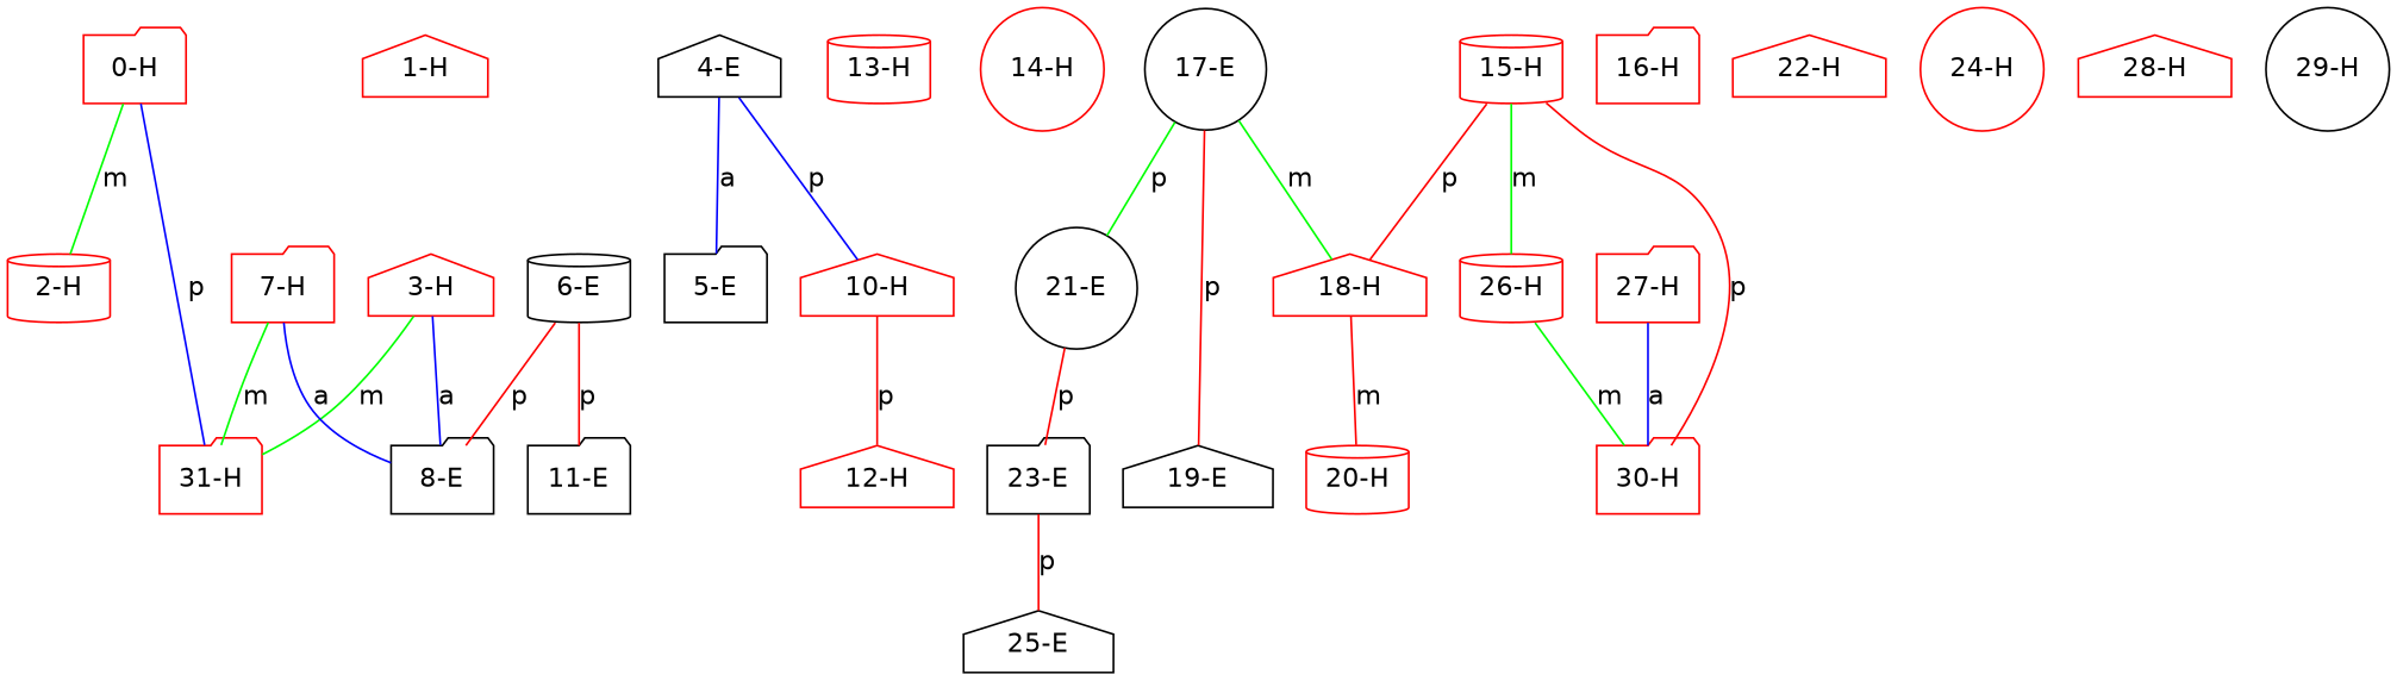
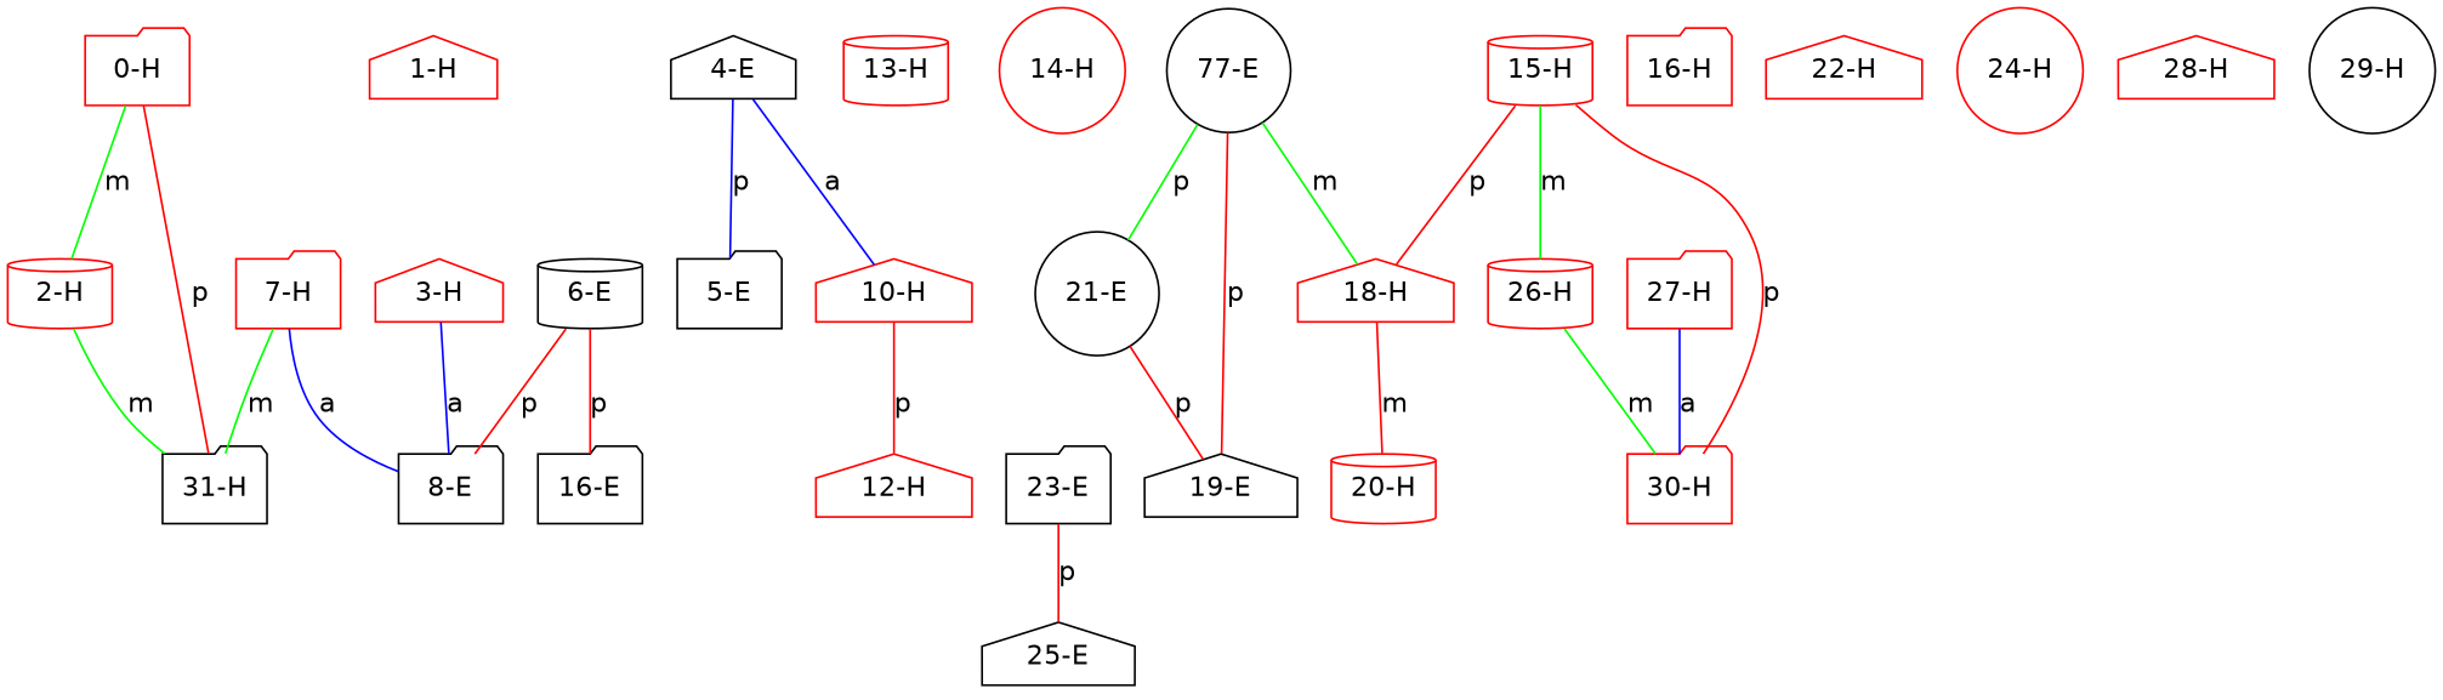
  graph {
    fontname="DejaVu Sans"
    node [color=red fontname="DejaVu Sans" shape=folder]
    edge [color=red fontname="DejaVu Sans"]
    n1 [label="0-H"]
    n2 [label="2-H" shape=cylinder]
-   n3 [label="31-H"]
+   n3 [color=black label="31-H"]
    n4 [label="1-H" shape=house]
    n5 [label="3-H" shape=house]
    n6 [color=black label="8-E"]
    n7 [color=black label="4-E" shape=house]
    n8 [color=black label="5-E"]
    n9 [label="10-H" shape=house]
    n10 [label="12-H" shape=house]
    n11 [color=black label="6-E" shape=cylinder]
-   n12 [color=black label="11-E"]
+   n12 [color=black label="16-E"]
    n13 [label="7-H"]
    n14 [label="13-H" shape=cylinder]
    n15 [label="14-H" shape=circle]
    n16 [label="15-H" shape=cylinder]
    n17 [label="18-H" shape=house]
    n18 [label="26-H" shape=cylinder]
    n19 [label="30-H"]
    n20 [label="20-H" shape=cylinder]
    n21 [label="16-H"]
-   n22 [color=black label="17-E" shape=circle]
+   n22 [color=black label="77-E" shape=circle]
    n23 [color=black label="19-E" shape=house]
    n24 [color=black label="21-E" shape=circle]
    n25 [color=black label="23-E"]
    n26 [color=black label="25-E" shape=house]
    n27 [label="22-H" shape=house]
    n28 [label="24-H" shape=circle]
    n29 [label="27-H"]
    n30 [label="28-H" shape=house]
    n31 [color=black label="29-H" shape=circle]
    n1 -- n2 [color=green label=m]
-   n1 -- n3 [color=blue label=p]
-   n5 -- n3 [color=green label=m]
+   n1 -- n3 [label=p]
+   n2 -- n3 [color=green label=m]
    n5 -- n6 [color=blue label=a]
-   n7 -- n8 [color=blue label=a]
-   n7 -- n9 [color=blue label=p]
+   n7 -- n8 [color=blue label=p]
+   n7 -- n9 [color=blue label=a]
    n9 -- n10 [label=p]
    n11 -- n6 [label=p]
    n11 -- n12 [label=p]
    n13 -- n3 [color=green label=m]
    n13 -- n6 [color=blue label=a]
    n16 -- n17 [label=p]
    n16 -- n18 [color=green label=m]
    n16 -- n19 [label=p]
    n17 -- n20 [label=m]
    n18 -- n19 [color=green label=m]
    n22 -- n17 [color=green label=m]
    n22 -- n23 [label=p]
    n22 -- n24 [color=green label=p]
-   n24 -- n25 [label=p]
+   n24 -- n23 [label=p]
    n25 -- n26 [label=p]
    n29 -- n19 [color=blue label=a]
  }
